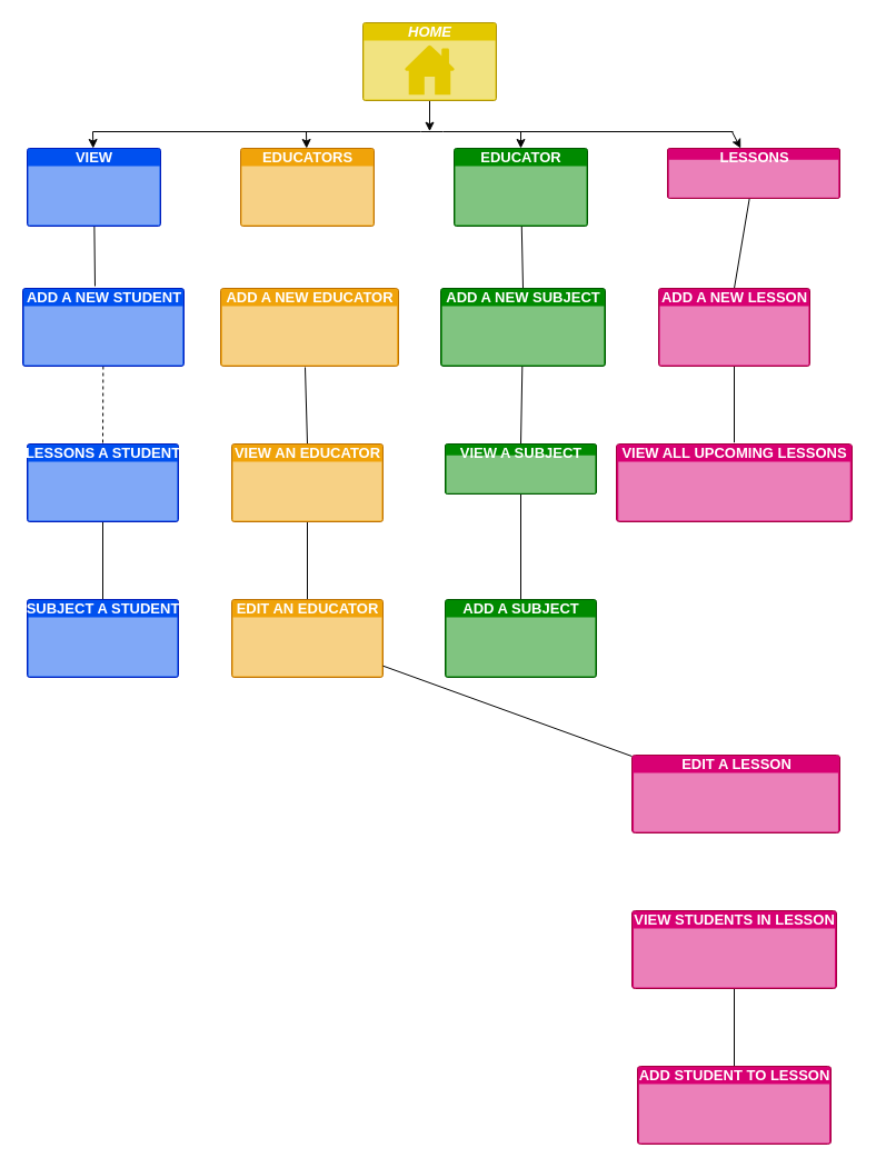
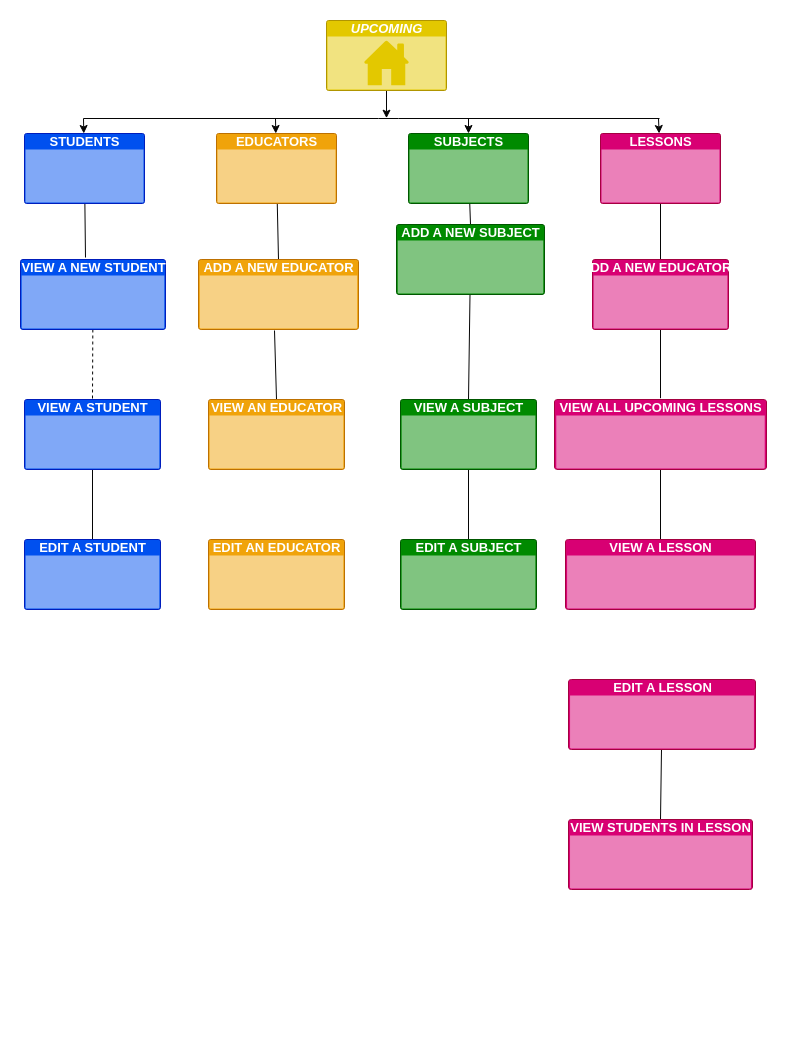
  <mxCell id="0" />
  <mxCell id="1" parent="0" />
  <mxCell id="2" style="edgeStyle=none;html=1;strokeColor=#050505;fontSize=13;fontColor=#FFFFFF;endArrow=none;endFill=0;" edge="1" parent="1" source="3"><mxGeometry relative="1" as="geometry"><mxPoint x="85" y="257" as="targetPoint" /></mxGeometry></mxCell>
- <mxCell id="3" value="VIEW" style="html=1;strokeColor=#001DBC;fillColor=#0050ef;labelPosition=center;verticalLabelPosition=middle;verticalAlign=top;align=center;fontSize=13;outlineConnect=0;spacingTop=-6;fontColor=#ffffff;sketch=0;shape=mxgraph.sitemap.page;fontStyle=1" vertex="1" parent="1"><mxGeometry x="24" y="133" width="120" height="70" as="geometry" /></mxCell>
+ <mxCell id="3" value="STUDENTS" style="html=1;strokeColor=#001DBC;fillColor=#0050ef;labelPosition=center;verticalLabelPosition=middle;verticalAlign=top;align=center;fontSize=13;outlineConnect=0;spacingTop=-6;fontColor=#ffffff;sketch=0;shape=mxgraph.sitemap.page;fontStyle=1" vertex="1" parent="1"><mxGeometry x="24" y="133" width="120" height="70" as="geometry" /></mxCell>
+ <mxCell id="4" style="edgeStyle=none;html=1;entryX=0.5;entryY=0;entryDx=0;entryDy=0;entryPerimeter=0;strokeColor=#050505;fontSize=13;fontColor=#FFFFFF;endArrow=none;endFill=0;" edge="1" parent="1" source="5" target="16"><mxGeometry relative="1" as="geometry" /></mxCell>
  <mxCell id="5" value="EDUCATORS" style="html=1;strokeColor=#BD7000;fillColor=#f0a30a;labelPosition=center;verticalLabelPosition=middle;verticalAlign=top;align=center;fontSize=13;outlineConnect=0;spacingTop=-6;fontColor=#FFFFFF;sketch=0;shape=mxgraph.sitemap.page;fontStyle=1" vertex="1" parent="1"><mxGeometry x="216" y="133" width="120" height="70" as="geometry" /></mxCell>
  <mxCell id="6" style="edgeStyle=none;html=1;entryX=0.5;entryY=0;entryDx=0;entryDy=0;entryPerimeter=0;strokeColor=#050505;fontSize=13;fontColor=#FFFFFF;endArrow=none;endFill=0;" edge="1" parent="1" source="7" target="21"><mxGeometry relative="1" as="geometry" /></mxCell>
- <mxCell id="7" value="EDUCATOR" style="html=1;strokeColor=#005700;fillColor=#008a00;labelPosition=center;verticalLabelPosition=middle;verticalAlign=top;align=center;fontSize=13;outlineConnect=0;spacingTop=-6;fontColor=#ffffff;sketch=0;shape=mxgraph.sitemap.page;fontStyle=1" vertex="1" parent="1"><mxGeometry x="408" y="133" width="120" height="70" as="geometry" /></mxCell>
+ <mxCell id="7" value="SUBJECTS" style="html=1;strokeColor=#005700;fillColor=#008a00;labelPosition=center;verticalLabelPosition=middle;verticalAlign=top;align=center;fontSize=13;outlineConnect=0;spacingTop=-6;fontColor=#ffffff;sketch=0;shape=mxgraph.sitemap.page;fontStyle=1" vertex="1" parent="1"><mxGeometry x="408" y="133" width="120" height="70" as="geometry" /></mxCell>
  <mxCell id="8" style="edgeStyle=none;html=1;entryX=0.5;entryY=0;entryDx=0;entryDy=0;entryPerimeter=0;strokeColor=#050505;fontSize=13;fontColor=#FFFFFF;endArrow=none;endFill=0;" edge="1" parent="1" source="9" target="26"><mxGeometry relative="1" as="geometry" /></mxCell>
- <mxCell id="9" value="LESSONS" style="html=1;strokeColor=#A50040;fillColor=#d80073;labelPosition=center;verticalLabelPosition=middle;verticalAlign=top;align=center;fontSize=13;outlineConnect=0;spacingTop=-6;fontColor=#ffffff;sketch=0;shape=mxgraph.sitemap.page;fontStyle=1" vertex="1" parent="1"><mxGeometry x="600" y="133" width="155" height="45" as="geometry" /></mxCell>
+ <mxCell id="9" value="LESSONS" style="html=1;strokeColor=#A50040;fillColor=#d80073;labelPosition=center;verticalLabelPosition=middle;verticalAlign=top;align=center;fontSize=13;outlineConnect=0;spacingTop=-6;fontColor=#ffffff;sketch=0;shape=mxgraph.sitemap.page;fontStyle=1" vertex="1" parent="1"><mxGeometry x="600" y="133" width="120" height="70" as="geometry" /></mxCell>
  <mxCell id="10" style="edgeStyle=none;html=1;entryX=0.5;entryY=0;entryDx=0;entryDy=0;entryPerimeter=0;strokeColor=#050505;fontSize=13;fontColor=#FFFFFF;endArrow=none;endFill=0;dashed=1;" edge="1" parent="1" source="11" target="13"><mxGeometry relative="1" as="geometry" /></mxCell>
- <mxCell id="11" value="ADD A NEW STUDENT" style="html=1;strokeColor=#001DBC;fillColor=#0050ef;labelPosition=center;verticalLabelPosition=middle;verticalAlign=top;align=center;fontSize=13;outlineConnect=0;spacingTop=-6;fontColor=#ffffff;sketch=0;shape=mxgraph.sitemap.page;fontStyle=1" vertex="1" parent="1"><mxGeometry x="20" y="259" width="145" height="70" as="geometry" /></mxCell>
+ <mxCell id="11" value="VIEW A NEW STUDENT" style="html=1;strokeColor=#001DBC;fillColor=#0050ef;labelPosition=center;verticalLabelPosition=middle;verticalAlign=top;align=center;fontSize=13;outlineConnect=0;spacingTop=-6;fontColor=#ffffff;sketch=0;shape=mxgraph.sitemap.page;fontStyle=1" vertex="1" parent="1"><mxGeometry x="20" y="259" width="145" height="70" as="geometry" /></mxCell>
  <mxCell id="12" style="edgeStyle=none;html=1;entryX=0.5;entryY=0;entryDx=0;entryDy=0;entryPerimeter=0;strokeColor=#050505;fontSize=13;fontColor=#FFFFFF;endArrow=none;endFill=0;" edge="1" parent="1" source="13" target="14"><mxGeometry relative="1" as="geometry" /></mxCell>
- <mxCell id="13" value="LESSONS A STUDENT" style="html=1;strokeColor=#001DBC;fillColor=#0050ef;labelPosition=center;verticalLabelPosition=middle;verticalAlign=top;align=center;fontSize=13;outlineConnect=0;spacingTop=-6;fontColor=#ffffff;sketch=0;shape=mxgraph.sitemap.page;fontStyle=1" vertex="1" parent="1"><mxGeometry x="24" y="399" width="136" height="70" as="geometry" /></mxCell>
- <mxCell id="14" value="SUBJECT A STUDENT" style="html=1;strokeColor=#001DBC;fillColor=#0050ef;labelPosition=center;verticalLabelPosition=middle;verticalAlign=top;align=center;fontSize=13;outlineConnect=0;spacingTop=-6;fontColor=#ffffff;sketch=0;shape=mxgraph.sitemap.page;fontStyle=1" vertex="1" parent="1"><mxGeometry x="24" y="539" width="136" height="70" as="geometry" /></mxCell>
+ <mxCell id="13" value="VIEW A STUDENT" style="html=1;strokeColor=#001DBC;fillColor=#0050ef;labelPosition=center;verticalLabelPosition=middle;verticalAlign=top;align=center;fontSize=13;outlineConnect=0;spacingTop=-6;fontColor=#ffffff;sketch=0;shape=mxgraph.sitemap.page;fontStyle=1" vertex="1" parent="1"><mxGeometry x="24" y="399" width="136" height="70" as="geometry" /></mxCell>
+ <mxCell id="14" value="EDIT A STUDENT" style="html=1;strokeColor=#001DBC;fillColor=#0050ef;labelPosition=center;verticalLabelPosition=middle;verticalAlign=top;align=center;fontSize=13;outlineConnect=0;spacingTop=-6;fontColor=#ffffff;sketch=0;shape=mxgraph.sitemap.page;fontStyle=1" vertex="1" parent="1"><mxGeometry x="24" y="539" width="136" height="70" as="geometry" /></mxCell>
  <mxCell id="15" style="edgeStyle=none;html=1;entryX=0.5;entryY=0;entryDx=0;entryDy=0;entryPerimeter=0;strokeColor=#050505;fontSize=13;fontColor=#FFFFFF;endArrow=none;endFill=0;" edge="1" parent="1" target="18"><mxGeometry relative="1" as="geometry"><mxPoint x="274" y="330" as="sourcePoint" /></mxGeometry></mxCell>
  <mxCell id="16" value="ADD A NEW EDUCATOR" style="html=1;strokeColor=#BD7000;fillColor=#f0a30a;labelPosition=center;verticalLabelPosition=middle;verticalAlign=top;align=center;fontSize=13;outlineConnect=0;spacingTop=-6;fontColor=#FFFFFF;sketch=0;shape=mxgraph.sitemap.page;fontStyle=1" vertex="1" parent="1"><mxGeometry x="198" y="259" width="160" height="70" as="geometry" /></mxCell>
- <mxCell id="17" style="edgeStyle=none;html=1;entryX=0.5;entryY=0;entryDx=0;entryDy=0;entryPerimeter=0;strokeColor=#050505;fontSize=13;fontColor=#FFFFFF;endArrow=none;endFill=0;" edge="1" parent="1" source="18" target="19"><mxGeometry relative="1" as="geometry" /></mxCell>
  <mxCell id="18" value="VIEW AN EDUCATOR" style="html=1;strokeColor=#BD7000;fillColor=#f0a30a;labelPosition=center;verticalLabelPosition=middle;verticalAlign=top;align=center;fontSize=13;outlineConnect=0;spacingTop=-6;fontColor=#FFFFFF;sketch=0;shape=mxgraph.sitemap.page;fontStyle=1" vertex="1" parent="1"><mxGeometry x="208" y="399" width="136" height="70" as="geometry" /></mxCell>
  <mxCell id="19" value="EDIT AN EDUCATOR" style="html=1;strokeColor=#BD7000;fillColor=#f0a30a;labelPosition=center;verticalLabelPosition=middle;verticalAlign=top;align=center;fontSize=13;outlineConnect=0;spacingTop=-6;fontColor=#FFFFFF;sketch=0;shape=mxgraph.sitemap.page;fontStyle=1" vertex="1" parent="1"><mxGeometry x="208" y="539" width="136" height="70" as="geometry" /></mxCell>
  <mxCell id="20" style="edgeStyle=none;html=1;entryX=0.5;entryY=0;entryDx=0;entryDy=0;entryPerimeter=0;strokeColor=#050505;fontSize=13;fontColor=#FFFFFF;endArrow=none;endFill=0;" edge="1" parent="1" source="21" target="23"><mxGeometry relative="1" as="geometry" /></mxCell>
- <mxCell id="21" value="ADD A NEW SUBJECT" style="html=1;strokeColor=#005700;fillColor=#008a00;labelPosition=center;verticalLabelPosition=middle;verticalAlign=top;align=center;fontSize=13;outlineConnect=0;spacingTop=-6;fontColor=#ffffff;sketch=0;shape=mxgraph.sitemap.page;fontStyle=1" vertex="1" parent="1"><mxGeometry x="396" y="259" width="148" height="70" as="geometry" /></mxCell>
+ <mxCell id="21" value="ADD A NEW SUBJECT" style="html=1;strokeColor=#005700;fillColor=#008a00;labelPosition=center;verticalLabelPosition=middle;verticalAlign=top;align=center;fontSize=13;outlineConnect=0;spacingTop=-6;fontColor=#ffffff;sketch=0;shape=mxgraph.sitemap.page;fontStyle=1" vertex="1" parent="1"><mxGeometry x="396" y="224" width="148" height="70" as="geometry" /></mxCell>
  <mxCell id="22" style="edgeStyle=none;html=1;entryX=0.5;entryY=0;entryDx=0;entryDy=0;entryPerimeter=0;strokeColor=#050505;fontSize=13;fontColor=#FFFFFF;endArrow=none;endFill=0;" edge="1" parent="1" source="23" target="24"><mxGeometry relative="1" as="geometry" /></mxCell>
- <mxCell id="23" value="VIEW A SUBJECT" style="html=1;strokeColor=#005700;fillColor=#008a00;labelPosition=center;verticalLabelPosition=middle;verticalAlign=top;align=center;fontSize=13;outlineConnect=0;spacingTop=-6;fontColor=#ffffff;sketch=0;shape=mxgraph.sitemap.page;fontStyle=1" vertex="1" parent="1"><mxGeometry x="400" y="399" width="136" height="45" as="geometry" /></mxCell>
- <mxCell id="24" value="ADD A SUBJECT" style="html=1;strokeColor=#005700;fillColor=#008a00;labelPosition=center;verticalLabelPosition=middle;verticalAlign=top;align=center;fontSize=13;outlineConnect=0;spacingTop=-6;fontColor=#ffffff;sketch=0;shape=mxgraph.sitemap.page;fontStyle=1" vertex="1" parent="1"><mxGeometry x="400" y="539" width="136" height="70" as="geometry" /></mxCell>
+ <mxCell id="23" value="VIEW A SUBJECT" style="html=1;strokeColor=#005700;fillColor=#008a00;labelPosition=center;verticalLabelPosition=middle;verticalAlign=top;align=center;fontSize=13;outlineConnect=0;spacingTop=-6;fontColor=#ffffff;sketch=0;shape=mxgraph.sitemap.page;fontStyle=1" vertex="1" parent="1"><mxGeometry x="400" y="399" width="136" height="70" as="geometry" /></mxCell>
+ <mxCell id="24" value="EDIT A SUBJECT" style="html=1;strokeColor=#005700;fillColor=#008a00;labelPosition=center;verticalLabelPosition=middle;verticalAlign=top;align=center;fontSize=13;outlineConnect=0;spacingTop=-6;fontColor=#ffffff;sketch=0;shape=mxgraph.sitemap.page;fontStyle=1" vertex="1" parent="1"><mxGeometry x="400" y="539" width="136" height="70" as="geometry" /></mxCell>
  <mxCell id="25" style="edgeStyle=none;html=1;strokeColor=#050505;fontSize=13;fontColor=#FFFFFF;endArrow=none;endFill=0;" edge="1" parent="1" source="26"><mxGeometry relative="1" as="geometry"><mxPoint x="660" y="397.699" as="targetPoint" /></mxGeometry></mxCell>
- <mxCell id="26" value="ADD A NEW LESSON" style="html=1;strokeColor=#A50040;fillColor=#d80073;labelPosition=center;verticalLabelPosition=middle;verticalAlign=top;align=center;fontSize=13;outlineConnect=0;spacingTop=-6;fontColor=#ffffff;sketch=0;shape=mxgraph.sitemap.page;fontStyle=1" vertex="1" parent="1"><mxGeometry x="592" y="259" width="136" height="70" as="geometry" /></mxCell>
+ <mxCell id="26" value="ADD A NEW EDUCATORS" style="html=1;strokeColor=#A50040;fillColor=#d80073;labelPosition=center;verticalLabelPosition=middle;verticalAlign=top;align=center;fontSize=13;outlineConnect=0;spacingTop=-6;fontColor=#ffffff;sketch=0;shape=mxgraph.sitemap.page;fontStyle=1" vertex="1" parent="1"><mxGeometry x="592" y="259" width="136" height="70" as="geometry" /></mxCell>
+ <mxCell id="27" value="" style="edgeStyle=none;html=1;strokeColor=#050505;fontSize=13;fontColor=#FFFFFF;endArrow=none;endFill=0;" edge="1" parent="1" source="28" target="29"><mxGeometry relative="1" as="geometry" /></mxCell>
  <mxCell id="28" value="VIEW ALL UPCOMING LESSONS" style="html=1;strokeColor=#A50040;fillColor=#d80073;labelPosition=center;verticalLabelPosition=middle;verticalAlign=top;align=center;fontSize=13;outlineConnect=0;spacingTop=-6;fontColor=#ffffff;sketch=0;shape=mxgraph.sitemap.page;fontStyle=1" vertex="1" parent="1"><mxGeometry x="554" y="399" width="212" height="70" as="geometry" /></mxCell>
- <mxCell id="30" style="edgeStyle=none;html=1;strokeColor=#050505;fontSize=13;fontColor=#FFFFFF;endArrow=none;endFill=0;" edge="1" parent="1" source="31" target="19"><mxGeometry relative="1" as="geometry" /></mxCell>
+ <mxCell id="29" value="VIEW A LESSON" style="html=1;strokeColor=#A50040;fillColor=#d80073;labelPosition=center;verticalLabelPosition=middle;verticalAlign=top;align=center;fontSize=13;outlineConnect=0;spacingTop=-6;fontColor=#ffffff;sketch=0;shape=mxgraph.sitemap.page;fontStyle=1" vertex="1" parent="1"><mxGeometry x="565" y="539" width="190" height="70" as="geometry" /></mxCell>
+ <mxCell id="30" style="edgeStyle=none;html=1;entryX=0.5;entryY=0;entryDx=0;entryDy=0;entryPerimeter=0;strokeColor=#050505;fontSize=13;fontColor=#FFFFFF;endArrow=none;endFill=0;" edge="1" parent="1" source="31" target="33"><mxGeometry relative="1" as="geometry" /></mxCell>
  <mxCell id="31" value="EDIT A LESSON" style="html=1;strokeColor=#A50040;fillColor=#d80073;labelPosition=center;verticalLabelPosition=middle;verticalAlign=top;align=center;fontSize=13;outlineConnect=0;spacingTop=-6;fontColor=#ffffff;sketch=0;shape=mxgraph.sitemap.page;fontStyle=1" vertex="1" parent="1"><mxGeometry x="568" y="679" width="187" height="70" as="geometry" /></mxCell>
- <mxCell id="32" style="edgeStyle=none;html=1;entryX=0.5;entryY=0;entryDx=0;entryDy=0;entryPerimeter=0;strokeColor=#050505;fontSize=13;fontColor=#FFFFFF;endArrow=none;endFill=0;" edge="1" parent="1" source="33" target="34"><mxGeometry relative="1" as="geometry" /></mxCell>
  <mxCell id="33" value="VIEW STUDENTS IN LESSON" style="html=1;strokeColor=#A50040;fillColor=#d80073;labelPosition=center;verticalLabelPosition=middle;verticalAlign=top;align=center;fontSize=13;outlineConnect=0;spacingTop=-6;fontColor=#ffffff;sketch=0;shape=mxgraph.sitemap.page;fontStyle=1" vertex="1" parent="1"><mxGeometry x="568" y="819" width="184" height="70" as="geometry" /></mxCell>
- <mxCell id="34" value="ADD STUDENT TO LESSON" style="html=1;strokeColor=#A50040;fillColor=#d80073;labelPosition=center;verticalLabelPosition=middle;verticalAlign=top;align=center;fontSize=13;outlineConnect=0;spacingTop=-6;fontColor=#ffffff;sketch=0;shape=mxgraph.sitemap.page;fontStyle=1" vertex="1" parent="1"><mxGeometry x="573" y="959" width="174" height="70" as="geometry" /></mxCell>
  <mxCell id="35" style="edgeStyle=none;html=1;exitX=0.5;exitY=1;exitDx=0;exitDy=0;exitPerimeter=0;fontSize=13;fontColor=#FFFFFF;strokeColor=#050505;" edge="1" parent="1" source="36"><mxGeometry relative="1" as="geometry"><mxPoint x="386" y="117.677" as="targetPoint" /></mxGeometry></mxCell>
- <mxCell id="36" value="&lt;i style=&quot;font-size: 13px;&quot;&gt;&lt;span style=&quot;font-size: 13px;&quot;&gt;&lt;font style=&quot;font-size: 13px;&quot;&gt;HOME&lt;/font&gt;&lt;/span&gt;&lt;/i&gt;" style="html=1;strokeColor=#B09500;fillColor=#e3c800;labelPosition=center;verticalLabelPosition=middle;verticalAlign=top;align=center;fontSize=13;outlineConnect=0;spacingTop=-6;fontColor=#FFFFFF;sketch=0;shape=mxgraph.sitemap.home;fontStyle=1" vertex="1" parent="1"><mxGeometry x="326" y="20" width="120" height="70" as="geometry" /></mxCell>
+ <mxCell id="36" value="&lt;i style=&quot;font-size: 13px;&quot;&gt;&lt;span style=&quot;font-size: 13px;&quot;&gt;&lt;font style=&quot;font-size: 13px;&quot;&gt;UPCOMING&lt;/font&gt;&lt;/span&gt;&lt;/i&gt;" style="html=1;strokeColor=#B09500;fillColor=#e3c800;labelPosition=center;verticalLabelPosition=middle;verticalAlign=top;align=center;fontSize=13;outlineConnect=0;spacingTop=-6;fontColor=#FFFFFF;sketch=0;shape=mxgraph.sitemap.home;fontStyle=1" vertex="1" parent="1"><mxGeometry x="326" y="20" width="120" height="70" as="geometry" /></mxCell>
  <mxCell id="37" value="" style="endArrow=none;html=1;strokeColor=#050505;fontSize=13;fontColor=#FFFFFF;" edge="1" parent="1"><mxGeometry width="50" height="50" relative="1" as="geometry"><mxPoint x="83" y="118" as="sourcePoint" /><mxPoint x="659" y="118" as="targetPoint" /><Array as="points"><mxPoint x="388" y="118" /></Array></mxGeometry></mxCell>
  <mxCell id="38" value="" style="endArrow=classic;html=1;strokeColor=#050505;fontSize=13;fontColor=#FFFFFF;" edge="1" parent="1" target="3"><mxGeometry width="50" height="50" relative="1" as="geometry"><mxPoint x="83" y="118" as="sourcePoint" /><mxPoint x="153" y="142" as="targetPoint" /></mxGeometry></mxCell>
  <mxCell id="39" value="" style="endArrow=classic;html=1;strokeColor=#050505;fontSize=13;fontColor=#FFFFFF;" edge="1" parent="1" target="5"><mxGeometry width="50" height="50" relative="1" as="geometry"><mxPoint x="275" y="118" as="sourcePoint" /><mxPoint x="93.3" y="143" as="targetPoint" /></mxGeometry></mxCell>
  <mxCell id="40" value="" style="endArrow=classic;html=1;strokeColor=#050505;fontSize=13;fontColor=#FFFFFF;entryX=0.5;entryY=0;entryDx=0;entryDy=0;entryPerimeter=0;" edge="1" parent="1" target="7"><mxGeometry width="50" height="50" relative="1" as="geometry"><mxPoint x="468" y="118" as="sourcePoint" /><mxPoint x="285.3" y="143" as="targetPoint" /></mxGeometry></mxCell>
  <mxCell id="41" value="" style="endArrow=classic;html=1;strokeColor=#050505;fontSize=13;fontColor=#FFFFFF;" edge="1" parent="1" target="9"><mxGeometry width="50" height="50" relative="1" as="geometry"><mxPoint x="658" y="118" as="sourcePoint" /><mxPoint x="478" y="143" as="targetPoint" /><Array as="points" /></mxGeometry></mxCell>
